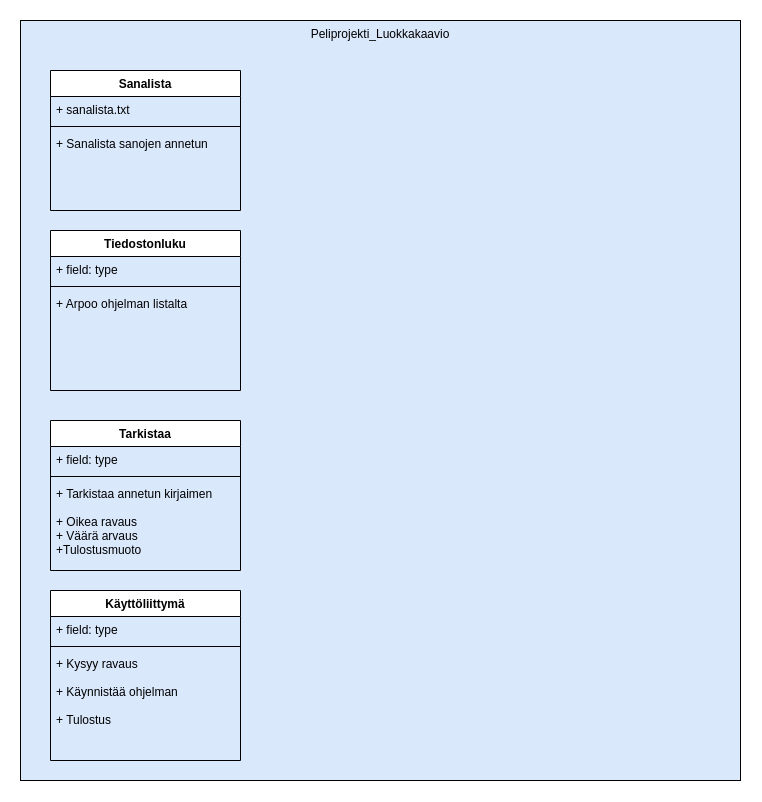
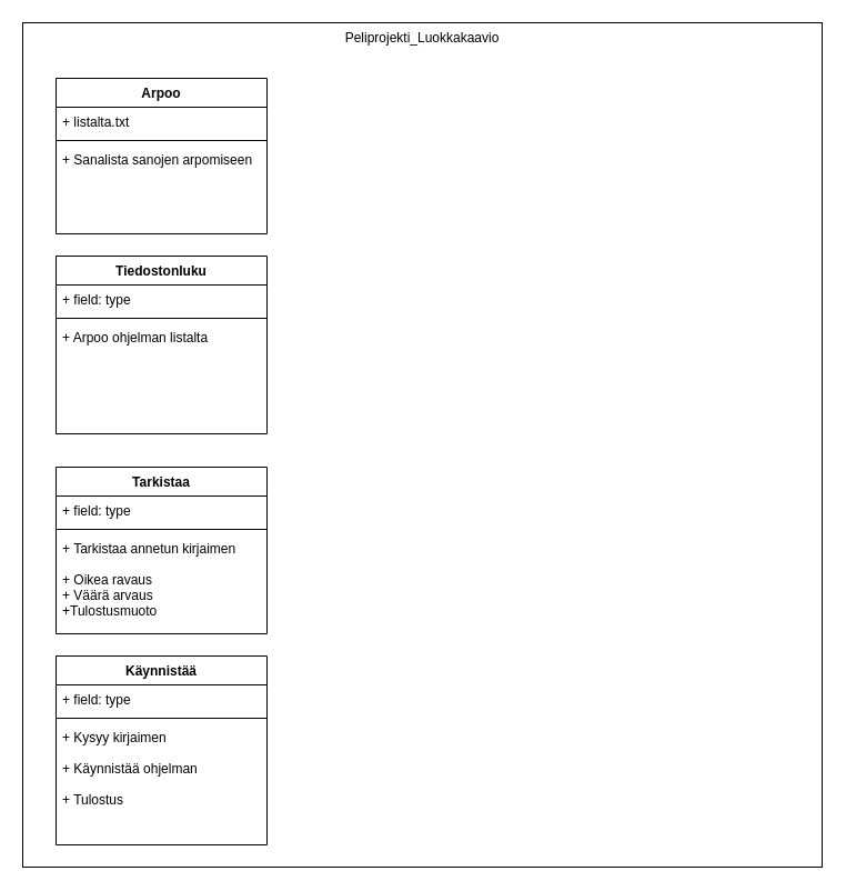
  <mxCell id="0" />
  <mxCell id="1" parent="0" />
- <mxCell id="2" value="Peliprojekti_Luokkakaavio" style="rounded=0;whiteSpace=wrap;html=1;verticalAlign=top;fillColor=#dae8fc;" vertex="1" parent="1"><mxGeometry x="20" y="20" width="720" height="760" as="geometry" /></mxCell>
- <mxCell id="3" value="Sanalista" style="swimlane;fontStyle=1;align=center;verticalAlign=top;childLayout=stackLayout;horizontal=1;startSize=26;horizontalStack=0;resizeParent=1;resizeParentMax=0;resizeLast=0;collapsible=1;marginBottom=0;" vertex="1" parent="1"><mxGeometry x="50" y="70" width="190" height="140" as="geometry" /></mxCell>
- <mxCell id="4" value="+ sanalista.txt" style="text;strokeColor=none;fillColor=none;align=left;verticalAlign=top;spacingLeft=4;spacingRight=4;overflow=hidden;rotatable=0;points=[[0,0.5],[1,0.5]];portConstraint=eastwest;" vertex="1" parent="3"><mxGeometry y="26" width="190" height="26" as="geometry" /></mxCell>
+ <mxCell id="2" value="Peliprojekti_Luokkakaavio" style="rounded=0;whiteSpace=wrap;html=1;verticalAlign=top;" vertex="1" parent="1"><mxGeometry x="20" y="20" width="720" height="760" as="geometry" /></mxCell>
+ <mxCell id="3" value="Arpoo" style="swimlane;fontStyle=1;align=center;verticalAlign=top;childLayout=stackLayout;horizontal=1;startSize=26;horizontalStack=0;resizeParent=1;resizeParentMax=0;resizeLast=0;collapsible=1;marginBottom=0;" vertex="1" parent="1"><mxGeometry x="50" y="70" width="190" height="140" as="geometry" /></mxCell>
+ <mxCell id="4" value="+ listalta.txt" style="text;strokeColor=none;fillColor=none;align=left;verticalAlign=top;spacingLeft=4;spacingRight=4;overflow=hidden;rotatable=0;points=[[0,0.5],[1,0.5]];portConstraint=eastwest;" vertex="1" parent="3"><mxGeometry y="26" width="190" height="26" as="geometry" /></mxCell>
  <mxCell id="5" value="" style="line;strokeWidth=1;fillColor=none;align=left;verticalAlign=middle;spacingTop=-1;spacingLeft=3;spacingRight=3;rotatable=0;labelPosition=right;points=[];portConstraint=eastwest;" vertex="1" parent="3"><mxGeometry y="52" width="190" height="8" as="geometry" /></mxCell>
- <mxCell id="6" value="+ Sanalista sanojen annetun" style="text;strokeColor=none;fillColor=none;align=left;verticalAlign=top;spacingLeft=4;spacingRight=4;overflow=hidden;rotatable=0;points=[[0,0.5],[1,0.5]];portConstraint=eastwest;" vertex="1" parent="3"><mxGeometry y="60" width="190" height="80" as="geometry" /></mxCell>
+ <mxCell id="6" value="+ Sanalista sanojen arpomiseen" style="text;strokeColor=none;fillColor=none;align=left;verticalAlign=top;spacingLeft=4;spacingRight=4;overflow=hidden;rotatable=0;points=[[0,0.5],[1,0.5]];portConstraint=eastwest;" vertex="1" parent="3"><mxGeometry y="60" width="190" height="80" as="geometry" /></mxCell>
  <mxCell id="7" value="Tiedostonluku" style="swimlane;fontStyle=1;align=center;verticalAlign=top;childLayout=stackLayout;horizontal=1;startSize=26;horizontalStack=0;resizeParent=1;resizeParentMax=0;resizeLast=0;collapsible=1;marginBottom=0;" vertex="1" parent="1"><mxGeometry x="50" y="230" width="190" height="160" as="geometry" /></mxCell>
  <mxCell id="8" value="+ field: type" style="text;strokeColor=none;fillColor=none;align=left;verticalAlign=top;spacingLeft=4;spacingRight=4;overflow=hidden;rotatable=0;points=[[0,0.5],[1,0.5]];portConstraint=eastwest;" vertex="1" parent="7"><mxGeometry y="26" width="190" height="26" as="geometry" /></mxCell>
  <mxCell id="9" value="" style="line;strokeWidth=1;fillColor=none;align=left;verticalAlign=middle;spacingTop=-1;spacingLeft=3;spacingRight=3;rotatable=0;labelPosition=right;points=[];portConstraint=eastwest;" vertex="1" parent="7"><mxGeometry y="52" width="190" height="8" as="geometry" /></mxCell>
  <mxCell id="10" value="+ Arpoo ohjelman listalta" style="text;strokeColor=none;fillColor=none;align=left;verticalAlign=top;spacingLeft=4;spacingRight=4;overflow=hidden;rotatable=0;points=[[0,0.5],[1,0.5]];portConstraint=eastwest;" vertex="1" parent="7"><mxGeometry y="60" width="190" height="100" as="geometry" /></mxCell>
  <mxCell id="11" value="Tarkistaa" style="swimlane;fontStyle=1;align=center;verticalAlign=top;childLayout=stackLayout;horizontal=1;startSize=26;horizontalStack=0;resizeParent=1;resizeParentMax=0;resizeLast=0;collapsible=1;marginBottom=0;" vertex="1" parent="1"><mxGeometry x="50" y="420" width="190" height="150" as="geometry" /></mxCell>
  <mxCell id="12" value="+ field: type" style="text;strokeColor=none;fillColor=none;align=left;verticalAlign=top;spacingLeft=4;spacingRight=4;overflow=hidden;rotatable=0;points=[[0,0.5],[1,0.5]];portConstraint=eastwest;" vertex="1" parent="11"><mxGeometry y="26" width="190" height="26" as="geometry" /></mxCell>
  <mxCell id="13" value="" style="line;strokeWidth=1;fillColor=none;align=left;verticalAlign=middle;spacingTop=-1;spacingLeft=3;spacingRight=3;rotatable=0;labelPosition=right;points=[];portConstraint=eastwest;" vertex="1" parent="11"><mxGeometry y="52" width="190" height="8" as="geometry" /></mxCell>
  <mxCell id="14" value="+ Tarkistaa annetun kirjaimen&#10;&#10;+ Oikea ravaus&#10;+ Väärä arvaus&#10;+Tulostusmuoto" style="text;strokeColor=none;fillColor=none;align=left;verticalAlign=top;spacingLeft=4;spacingRight=4;overflow=hidden;rotatable=0;points=[[0,0.5],[1,0.5]];portConstraint=eastwest;" vertex="1" parent="11"><mxGeometry y="60" width="190" height="90" as="geometry" /></mxCell>
- <mxCell id="15" value="Käyttöliittymä" style="swimlane;fontStyle=1;align=center;verticalAlign=top;childLayout=stackLayout;horizontal=1;startSize=26;horizontalStack=0;resizeParent=1;resizeParentMax=0;resizeLast=0;collapsible=1;marginBottom=0;" vertex="1" parent="1"><mxGeometry x="50" y="590" width="190" height="170" as="geometry" /></mxCell>
+ <mxCell id="15" value="Käynnistää" style="swimlane;fontStyle=1;align=center;verticalAlign=top;childLayout=stackLayout;horizontal=1;startSize=26;horizontalStack=0;resizeParent=1;resizeParentMax=0;resizeLast=0;collapsible=1;marginBottom=0;" vertex="1" parent="1"><mxGeometry x="50" y="590" width="190" height="170" as="geometry" /></mxCell>
  <mxCell id="16" value="+ field: type" style="text;strokeColor=none;fillColor=none;align=left;verticalAlign=top;spacingLeft=4;spacingRight=4;overflow=hidden;rotatable=0;points=[[0,0.5],[1,0.5]];portConstraint=eastwest;" vertex="1" parent="15"><mxGeometry y="26" width="190" height="26" as="geometry" /></mxCell>
  <mxCell id="17" value="" style="line;strokeWidth=1;fillColor=none;align=left;verticalAlign=middle;spacingTop=-1;spacingLeft=3;spacingRight=3;rotatable=0;labelPosition=right;points=[];portConstraint=eastwest;" vertex="1" parent="15"><mxGeometry y="52" width="190" height="8" as="geometry" /></mxCell>
- <mxCell id="18" value="+ Kysyy ravaus&#10;&#10;+ Käynnistää ohjelman&#10;&#10;+ Tulostus" style="text;strokeColor=none;fillColor=none;align=left;verticalAlign=top;spacingLeft=4;spacingRight=4;overflow=hidden;rotatable=0;points=[[0,0.5],[1,0.5]];portConstraint=eastwest;" vertex="1" parent="15"><mxGeometry y="60" width="190" height="110" as="geometry" /></mxCell>
+ <mxCell id="18" value="+ Kysyy kirjaimen&#10;&#10;+ Käynnistää ohjelman&#10;&#10;+ Tulostus" style="text;strokeColor=none;fillColor=none;align=left;verticalAlign=top;spacingLeft=4;spacingRight=4;overflow=hidden;rotatable=0;points=[[0,0.5],[1,0.5]];portConstraint=eastwest;" vertex="1" parent="15"><mxGeometry y="60" width="190" height="110" as="geometry" /></mxCell>
